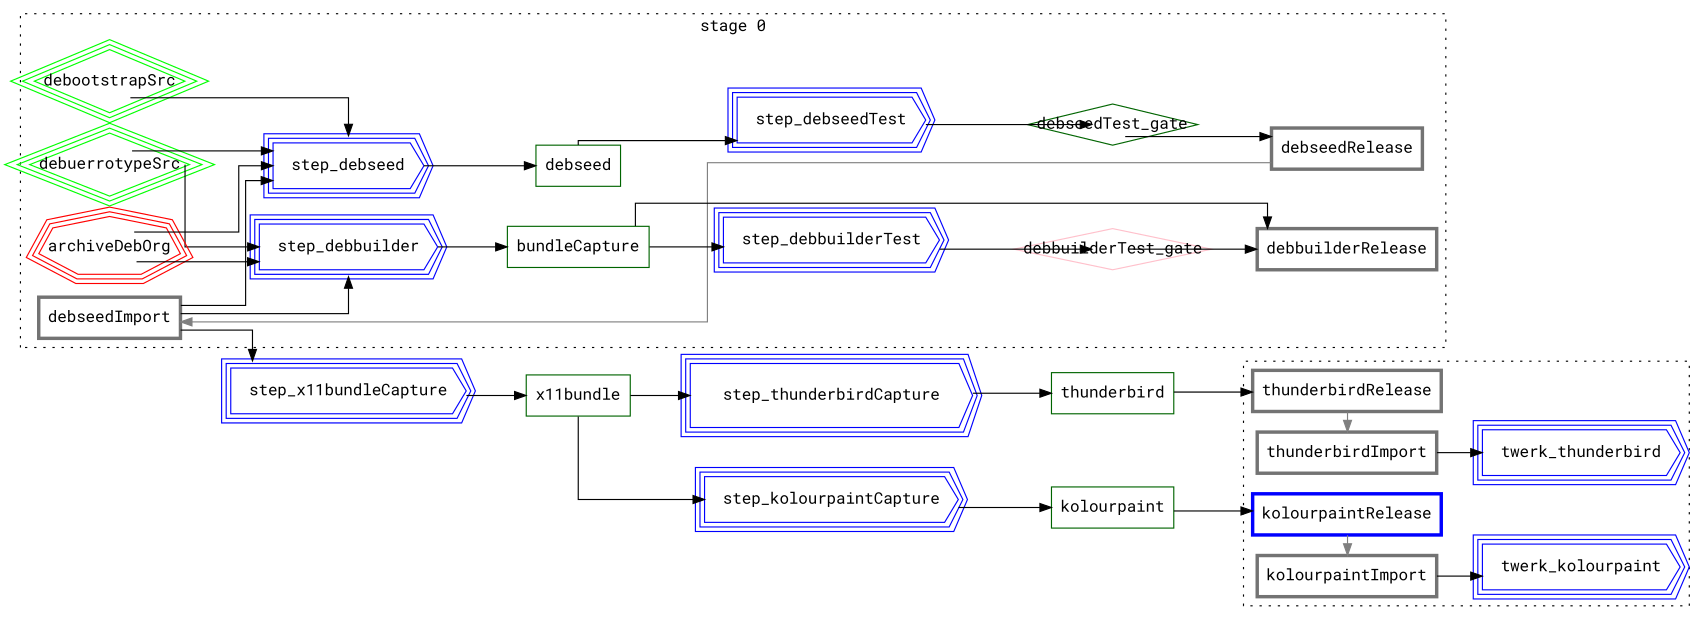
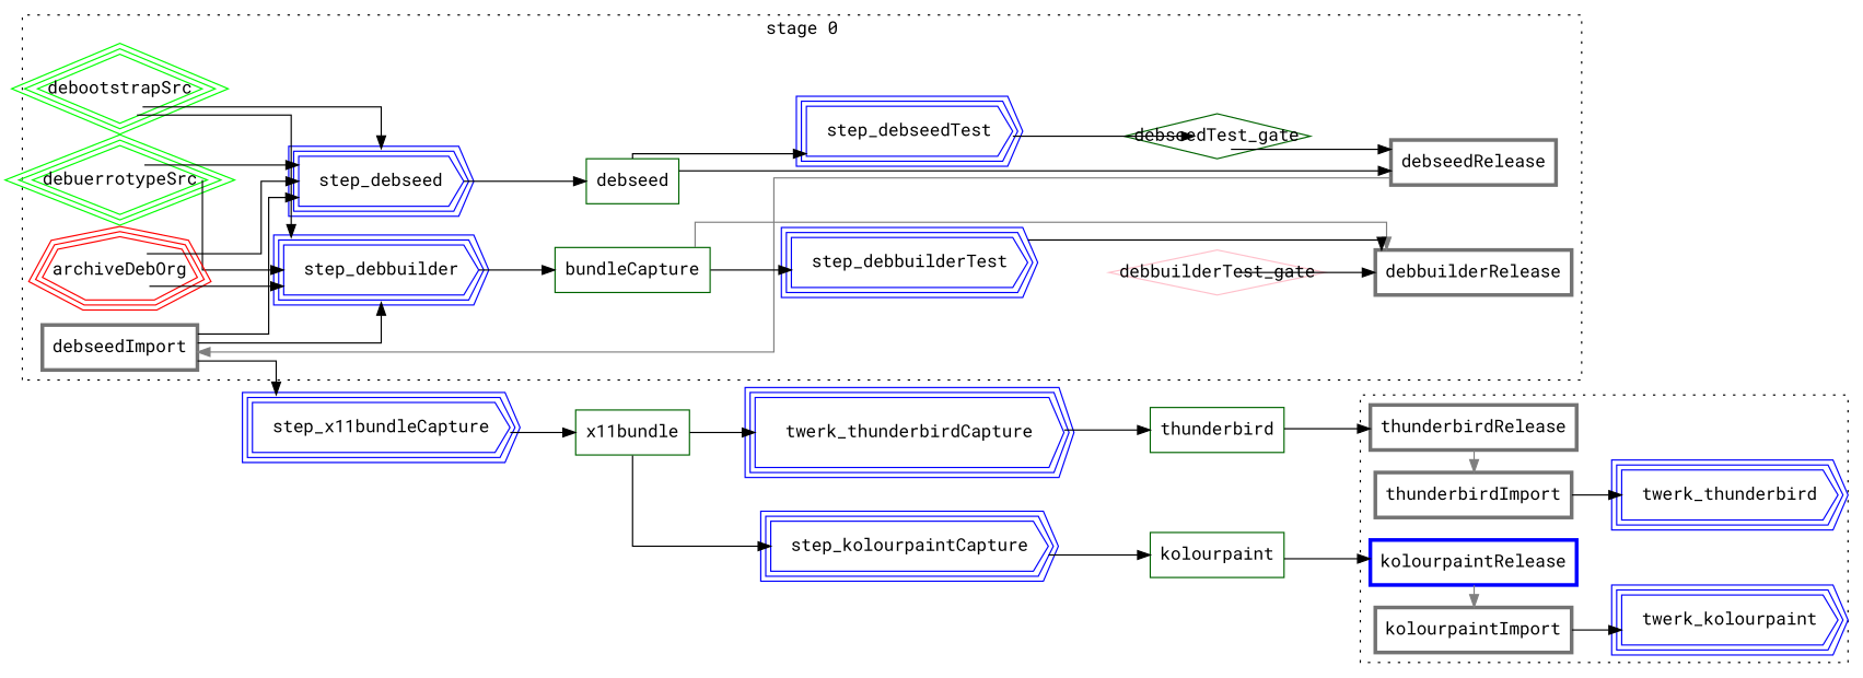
  digraph {
    fontname="Roboto Mono"
    rankdir=LR
    splines=ortho
    node [color=blue fontname="Roboto Mono" shape=box]
    edge [fontname="Roboto Mono"]
    debseedImport [color=gray45 penwidth=3]
    step_debseed [peripheries=3 shape=cds]
    step_debbuilder [peripheries=3 shape=cds]
    debootstrapSrc [color=green fixedsize=shape peripheries=3 shape=diamond]
    debuerrotypeSrc [color=green fixedsize=shape peripheries=3 shape=diamond]
    archiveDebOrg [color=red fixedsize=shape peripheries=3 shape=septagon]
    debseed [color=darkgreen]
    step_debseedTest [peripheries=3 shape=cds]
    debseedRelease [color=gray45 penwidth=3]
    debseedTest_gate [color=darkgreen fixedsize=shape shape=diamond]
    n11 [color=darkgreen label=bundleCapture]
    step_debbuilderTest [peripheries=3 shape=cds]
    debbuilderRelease [color=gray45 penwidth=3]
    debbuilderTest_gate [color=pink fixedsize=shape shape=diamond]
    thunderbirdRelease [color=gray45 penwidth=3]
    thunderbirdImport [color=gray45 penwidth=3]
    twerk_thunderbird [peripheries=3 shape=cds]
    kolourpaintRelease [penwidth=3]
    kolourpaintImport [color=gray45 penwidth=3]
    twerk_kolourpaint [peripheries=3 shape=cds]
    step_x11bundleCapture [peripheries=3 shape=cds]
    x11bundle [color=darkgreen]
-   step_thunderbirdCapture [peripheries=3 shape=cds]
+   step_thunderbirdCapture [peripheries=3 shape=cds label=twerk_thunderbirdCapture]
    step_kolourpaintCapture [peripheries=3 shape=cds]
    thunderbird [color=darkgreen]
    kolourpaint [color=darkgreen]
    subgraph cluster_1 {
      label="stage 0"
      style=dotted
      debseedImport
      step_debseed
      step_debbuilder
      debootstrapSrc
      debuerrotypeSrc
      archiveDebOrg
      debseed
      step_debseedTest
      debseedRelease
      debseedTest_gate
      n11
      step_debbuilderTest
      debbuilderRelease
      debbuilderTest_gate
    }
    subgraph cluster_2 {
      style=dotted
      thunderbirdRelease
      thunderbirdImport
      twerk_thunderbird
      kolourpaintRelease
      kolourpaintImport
      twerk_kolourpaint
    }
    debseedImport -> step_debseed
    debseedImport -> step_debbuilder
    debseedImport -> step_x11bundleCapture
    step_debseed -> debseed
    step_debbuilder -> n11
    debootstrapSrc -> step_debseed
+   debootstrapSrc -> step_debbuilder
    debuerrotypeSrc -> step_debseed
    debuerrotypeSrc -> step_debbuilder
    archiveDebOrg -> step_debseed
    archiveDebOrg -> step_debbuilder
    debseed -> step_debseedTest
+   debseed -> debseedRelease
    step_debseedTest -> debseedTest_gate
    debseedRelease -> debseedImport [color=gray50 constraint=false stroke=dotted]
    debseedTest_gate -> debseedRelease
    n11 -> step_debbuilderTest
-   n11 -> debbuilderRelease
-   step_debbuilderTest -> debbuilderTest_gate
+   n11 -> debbuilderRelease [color=gray50]
+   step_debbuilderTest -> debbuilderRelease
    debbuilderTest_gate -> debbuilderRelease
    thunderbirdRelease -> thunderbirdImport [color=gray50 constraint=false stroke=dotted]
    thunderbirdImport -> twerk_thunderbird
    kolourpaintRelease -> kolourpaintImport [color=gray50 constraint=false stroke=dotted]
    kolourpaintImport -> twerk_kolourpaint
    step_x11bundleCapture -> x11bundle
    x11bundle -> step_thunderbirdCapture
    x11bundle -> step_kolourpaintCapture
    step_thunderbirdCapture -> thunderbird
    step_kolourpaintCapture -> kolourpaint
    thunderbird -> thunderbirdRelease
    kolourpaint -> kolourpaintRelease
  }
